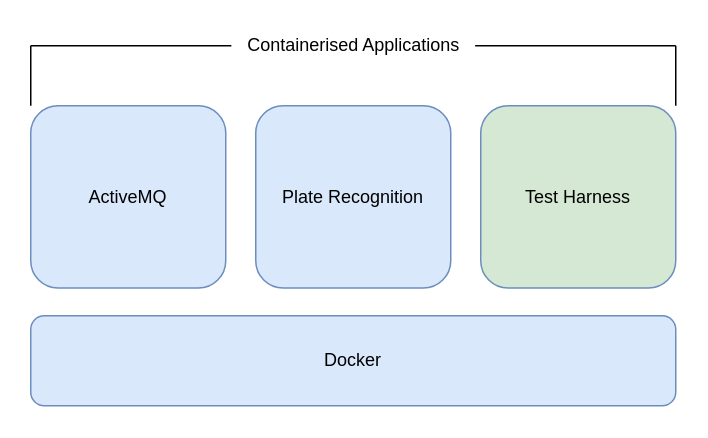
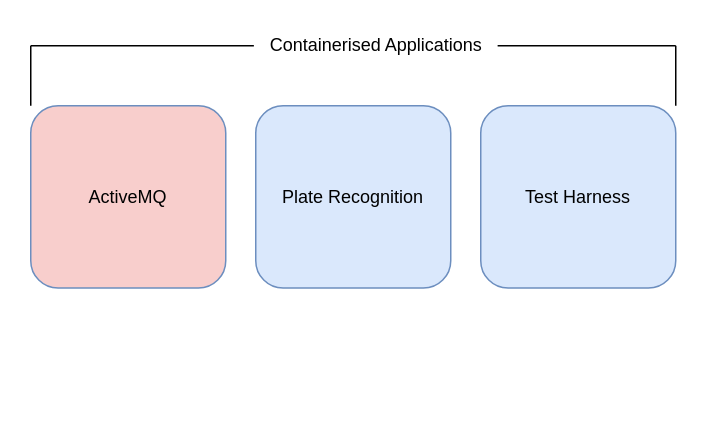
  <mxCell id="0" />
  <mxCell id="1" parent="0" />
- <mxCell id="2" value="ActiveMQ" style="rounded=1;whiteSpace=wrap;html=1;rotation=0;fillColor=#dae8fc;strokeColor=#6c8ebf;" vertex="1" parent="1"><mxGeometry x="20" y="70" width="130" height="121.57" as="geometry" /></mxCell>
+ <mxCell id="2" value="ActiveMQ" style="rounded=1;whiteSpace=wrap;html=1;rotation=0;fillColor=#f8cecc;strokeColor=#6c8ebf;" vertex="1" parent="1"><mxGeometry x="20" y="70" width="130" height="121.57" as="geometry" /></mxCell>
  <mxCell id="3" value="Plate Recognition" style="rounded=1;whiteSpace=wrap;html=1;rotation=0;fillColor=#dae8fc;strokeColor=#6c8ebf;" vertex="1" parent="1"><mxGeometry x="170" y="70" width="130" height="121.57" as="geometry" /></mxCell>
- <mxCell id="4" value="Test Harness" style="rounded=1;whiteSpace=wrap;html=1;rotation=0;fillColor=#d5e8d4;strokeColor=#6c8ebf;" vertex="1" parent="1"><mxGeometry x="320" y="70" width="130" height="121.57" as="geometry" /></mxCell>
- <mxCell id="5" value="Containerised Applications" style="text;html=1;strokeColor=none;fillColor=none;align=center;verticalAlign=middle;whiteSpace=wrap;rounded=0;" vertex="1" parent="1"><mxGeometry x="153.75" y="20" width="162.5" height="20" as="geometry" /></mxCell>
+ <mxCell id="4" value="Test Harness" style="rounded=1;whiteSpace=wrap;html=1;rotation=0;fillColor=#dae8fc;strokeColor=#6c8ebf;" vertex="1" parent="1"><mxGeometry x="320" y="70" width="130" height="121.57" as="geometry" /></mxCell>
+ <mxCell id="5" value="Containerised Applications" style="text;html=1;strokeColor=none;fillColor=none;align=center;verticalAlign=middle;whiteSpace=wrap;rounded=0;" vertex="1" parent="1"><mxGeometry x="168.75" y="20" width="162.5" height="20" as="geometry" /></mxCell>
  <mxCell id="6" value="" style="endArrow=none;html=1;entryX=0;entryY=0.5;entryDx=0;entryDy=0;" edge="1" parent="1" target="5"><mxGeometry width="50" height="50" relative="1" as="geometry"><mxPoint x="20" y="30" as="sourcePoint" /><mxPoint x="-80" y="50" as="targetPoint" /></mxGeometry></mxCell>
  <mxCell id="7" value="" style="endArrow=none;html=1;entryX=1;entryY=0.5;entryDx=0;entryDy=0;" edge="1" parent="1" target="5"><mxGeometry width="50" height="50" relative="1" as="geometry"><mxPoint x="450" y="30" as="sourcePoint" /><mxPoint x="550" y="130" as="targetPoint" /></mxGeometry></mxCell>
  <mxCell id="8" value="" style="endArrow=none;html=1;entryX=0;entryY=0;entryDx=0;entryDy=0;" edge="1" parent="1" target="2"><mxGeometry width="50" height="50" relative="1" as="geometry"><mxPoint x="20" y="30" as="sourcePoint" /><mxPoint x="-120" y="90" as="targetPoint" /></mxGeometry></mxCell>
  <mxCell id="9" value="" style="endArrow=none;html=1;exitX=1;exitY=0;exitDx=0;exitDy=0;" edge="1" parent="1" source="4"><mxGeometry width="50" height="50" relative="1" as="geometry"><mxPoint x="550" y="220" as="sourcePoint" /><mxPoint x="450" y="30" as="targetPoint" /></mxGeometry></mxCell>
- <mxCell id="10" value="Docker" style="rounded=1;whiteSpace=wrap;html=1;fillColor=#dae8fc;strokeColor=#6c8ebf;" vertex="1" parent="1"><mxGeometry x="20" y="210" width="430" height="60" as="geometry" /></mxCell>
